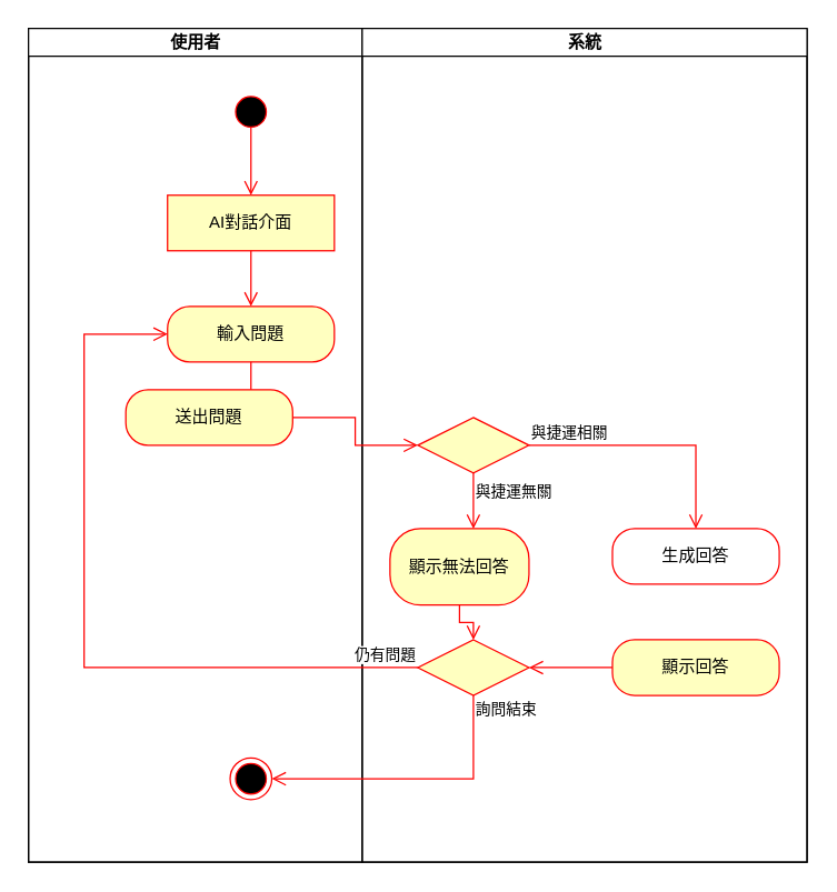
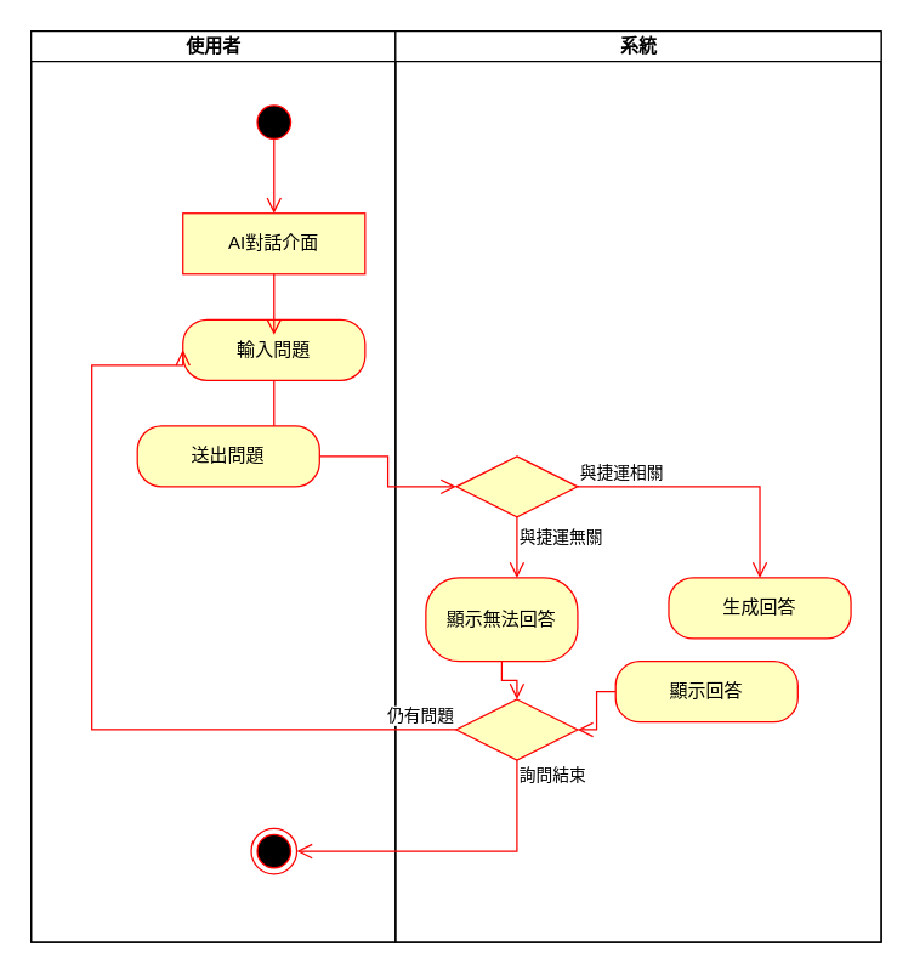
  <mxCell id="0" />
  <mxCell id="1" parent="0" />
  <mxCell id="2" value="" style="swimlane;childLayout=stackLayout;resizeParent=1;resizeParentMax=0;startSize=0;html=1;" parent="1" vertex="1"><mxGeometry x="20" y="20" width="560" height="600" as="geometry"><mxRectangle x="150.0" y="-20" width="60" height="30" as="alternateBounds" /></mxGeometry></mxCell>
  <mxCell id="3" value="使用者" style="swimlane;startSize=20;html=1;" parent="2" vertex="1"><mxGeometry width="240" height="600" as="geometry"><mxRectangle width="40" height="480" as="alternateBounds" /></mxGeometry></mxCell>
  <mxCell id="4" value="" style="edgeStyle=orthogonalEdgeStyle;html=1;verticalAlign=bottom;endArrow=open;endSize=8;strokeColor=#ff0000;rounded=0;entryX=0.5;entryY=0;entryDx=0;entryDy=0;exitX=0.5;exitY=0.5;exitDx=0;exitDy=0;exitPerimeter=0;" parent="3" source="5" target="6" edge="1"><mxGeometry relative="1" as="geometry"><mxPoint x="159.75" y="125" as="targetPoint" /><mxPoint x="159.75" y="70" as="sourcePoint" /></mxGeometry></mxCell>
  <mxCell id="5" value="" style="ellipse;html=1;shape=startState;fillColor=#000000;strokeColor=#ff0000;" parent="3" vertex="1"><mxGeometry x="145.0" y="45" width="30" height="30" as="geometry" /></mxCell>
  <mxCell id="6" value="AI對話&lt;span style=&quot;background-color: transparent; color: light-dark(rgb(0, 0, 0), rgb(237, 237, 237));&quot;&gt;介面&lt;/span&gt;" style="whiteSpace=wrap;html=1;arcSize=40;fontColor=#000000;fillColor=#ffffc0;strokeColor=#ff0000;rounded=0;" parent="3" vertex="1"><mxGeometry x="100.0" y="120" width="120" height="40" as="geometry" /></mxCell>
- <mxCell id="7" value="輸入問題" style="rounded=1;whiteSpace=wrap;html=1;arcSize=40;fontColor=#000000;fillColor=#ffffc0;strokeColor=#ff0000;" vertex="1" parent="3"><mxGeometry x="100.0" y="200" width="120" height="40" as="geometry" /></mxCell>
+ <mxCell id="7" value="輸入問題" style="rounded=1;whiteSpace=wrap;html=1;arcSize=40;fontColor=#000000;fillColor=#ffffc0;strokeColor=#ff0000;" vertex="1" parent="3"><mxGeometry x="100.0" y="190" width="120" height="40" as="geometry" /></mxCell>
  <mxCell id="8" value="" style="edgeStyle=orthogonalEdgeStyle;html=1;verticalAlign=bottom;endArrow=open;endSize=8;strokeColor=#ff0000;rounded=0;exitX=0.5;exitY=1;exitDx=0;exitDy=0;" edge="1" parent="3" source="7"><mxGeometry relative="1" as="geometry"><mxPoint x="160.0" y="280" as="targetPoint" /><Array as="points"><mxPoint x="160" y="280" /></Array></mxGeometry></mxCell>
  <mxCell id="9" value="送出問題" style="rounded=1;whiteSpace=wrap;html=1;arcSize=40;fontColor=#000000;fillColor=#ffffc0;strokeColor=#ff0000;" vertex="1" parent="3"><mxGeometry x="70" y="260" width="120" height="40" as="geometry" /></mxCell>
  <mxCell id="10" value="" style="ellipse;html=1;shape=endState;fillColor=#000000;strokeColor=#ff0000;" parent="3" vertex="1"><mxGeometry x="145.0" y="525" width="30" height="30" as="geometry" /></mxCell>
  <mxCell id="11" value="" style="edgeStyle=orthogonalEdgeStyle;html=1;verticalAlign=bottom;endArrow=open;endSize=8;strokeColor=#ff0000;rounded=0;exitX=0.5;exitY=1;exitDx=0;exitDy=0;" parent="3" source="6" edge="1"><mxGeometry relative="1" as="geometry"><mxPoint x="160.0" y="200" as="targetPoint" /><Array as="points"><mxPoint x="160" y="200" /></Array></mxGeometry></mxCell>
  <mxCell id="12" value="系統" style="swimlane;startSize=20;html=1;" parent="2" vertex="1"><mxGeometry x="240" width="320" height="600" as="geometry"><mxRectangle x="120" width="40" height="480" as="alternateBounds" /></mxGeometry></mxCell>
- <mxCell id="13" value="顯示回答" style="rounded=1;whiteSpace=wrap;html=1;arcSize=40;fontColor=#000000;fillColor=#ffffc0;strokeColor=#ff0000;" parent="12" vertex="1"><mxGeometry x="180.0" y="440" width="120" height="40" as="geometry" /></mxCell>
+ <mxCell id="13" value="顯示回答" style="rounded=1;whiteSpace=wrap;html=1;arcSize=40;fontColor=#000000;fillColor=#ffffc0;strokeColor=#ff0000;" parent="12" vertex="1"><mxGeometry x="145" y="415" width="120" height="40" as="geometry" /></mxCell>
  <mxCell id="14" value="" style="edgeStyle=orthogonalEdgeStyle;html=1;verticalAlign=bottom;endArrow=open;endSize=8;strokeColor=#ff0000;rounded=0;entryX=1;entryY=0.5;entryDx=0;entryDy=0;" parent="12" source="13" target="15" edge="1"><mxGeometry relative="1" as="geometry"><mxPoint x="140" y="460" as="targetPoint" /></mxGeometry></mxCell>
  <mxCell id="15" value="" style="rhombus;whiteSpace=wrap;html=1;fontColor=#000000;fillColor=#ffffc0;strokeColor=#ff0000;" parent="12" vertex="1"><mxGeometry x="40.0" y="440" width="80" height="40" as="geometry" /></mxCell>
- <mxCell id="16" value="生成回答" style="rounded=1;whiteSpace=wrap;html=1;arcSize=40;fontColor=#000000;fillColor=#ffffff;strokeColor=#ff0000;" vertex="1" parent="12"><mxGeometry x="180.0" y="360" width="120" height="40" as="geometry" /></mxCell>
+ <mxCell id="16" value="生成回答" style="rounded=1;whiteSpace=wrap;html=1;arcSize=40;fontColor=#000000;fillColor=#ffffc0;strokeColor=#ff0000;" vertex="1" parent="12"><mxGeometry x="180.0" y="360" width="120" height="40" as="geometry" /></mxCell>
  <mxCell id="17" value="" style="rhombus;whiteSpace=wrap;html=1;fontColor=#000000;fillColor=#ffffc0;strokeColor=#ff0000;" vertex="1" parent="12"><mxGeometry x="40" y="280" width="80" height="40" as="geometry" /></mxCell>
  <mxCell id="18" value="與捷運相關" style="edgeStyle=orthogonalEdgeStyle;html=1;align=left;verticalAlign=bottom;endArrow=open;endSize=8;strokeColor=#ff0000;rounded=0;entryX=0.5;entryY=0;entryDx=0;entryDy=0;" edge="1" source="17" parent="12" target="16"><mxGeometry x="-1" relative="1" as="geometry"><mxPoint x="160" y="340" as="targetPoint" /></mxGeometry></mxCell>
  <mxCell id="19" value="與捷運無關" style="edgeStyle=orthogonalEdgeStyle;html=1;align=left;verticalAlign=top;endArrow=open;endSize=8;strokeColor=#ff0000;rounded=0;" edge="1" source="17" parent="12"><mxGeometry x="-1" relative="1" as="geometry"><mxPoint x="80" y="360" as="targetPoint" /></mxGeometry></mxCell>
  <mxCell id="20" value="顯示無法回答" style="rounded=1;whiteSpace=wrap;html=1;arcSize=40;fontColor=#000000;fillColor=#ffffc0;strokeColor=#ff0000;" vertex="1" parent="12"><mxGeometry x="20.0" y="360" width="100" height="55" as="geometry" /></mxCell>
  <mxCell id="21" value="" style="edgeStyle=orthogonalEdgeStyle;html=1;verticalAlign=bottom;endArrow=open;endSize=8;strokeColor=#ff0000;rounded=0;entryX=0.5;entryY=0;entryDx=0;entryDy=0;exitX=0.5;exitY=1;exitDx=0;exitDy=0;" edge="1" parent="12" source="20" target="15"><mxGeometry relative="1" as="geometry"><mxPoint x="150" y="470" as="targetPoint" /><mxPoint x="190" y="470" as="sourcePoint" /></mxGeometry></mxCell>
  <mxCell id="22" value="" style="edgeStyle=orthogonalEdgeStyle;html=1;verticalAlign=bottom;endArrow=open;endSize=8;strokeColor=#ff0000;rounded=0;exitX=1;exitY=0.5;exitDx=0;exitDy=0;entryX=0;entryY=0.5;entryDx=0;entryDy=0;" edge="1" parent="2" source="9" target="17"><mxGeometry relative="1" as="geometry"><mxPoint x="180.0" y="300" as="targetPoint" /><Array as="points" /></mxGeometry></mxCell>
  <mxCell id="23" value="&lt;span style=&quot;text-align: left;&quot;&gt;仍有問題&lt;/span&gt;" style="edgeStyle=orthogonalEdgeStyle;html=1;align=right;verticalAlign=bottom;endArrow=open;endSize=8;strokeColor=#ff0000;rounded=0;exitX=0;exitY=0.5;exitDx=0;exitDy=0;entryX=0;entryY=0.5;entryDx=0;entryDy=0;" parent="2" source="15" target="7" edge="1"><mxGeometry x="-1" relative="1" as="geometry"><mxPoint x="20.0" y="700" as="targetPoint" /><mxPoint as="offset" /><Array as="points"><mxPoint x="40" y="460" /><mxPoint x="40" y="220" /></Array></mxGeometry></mxCell>
  <mxCell id="24" value="&lt;span style=&quot;text-align: right;&quot;&gt;詢問結束&lt;/span&gt;" style="edgeStyle=orthogonalEdgeStyle;html=1;align=left;verticalAlign=middle;endArrow=open;endSize=8;strokeColor=#ff0000;rounded=0;exitX=0.5;exitY=1;exitDx=0;exitDy=0;entryX=1;entryY=0.5;entryDx=0;entryDy=0;" parent="2" source="15" target="10" edge="1"><mxGeometry x="-0.902" relative="1" as="geometry"><mxPoint x="520" y="240" as="targetPoint" /><mxPoint as="offset" /></mxGeometry></mxCell>
